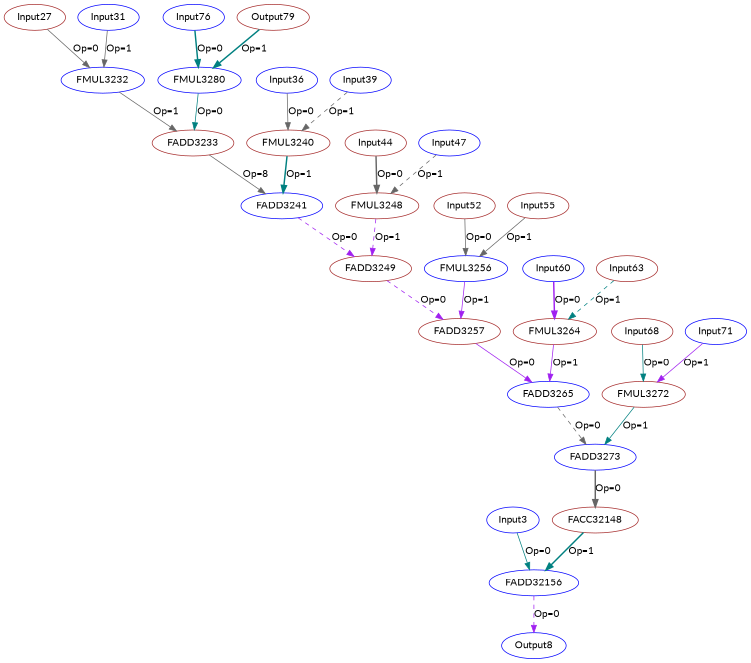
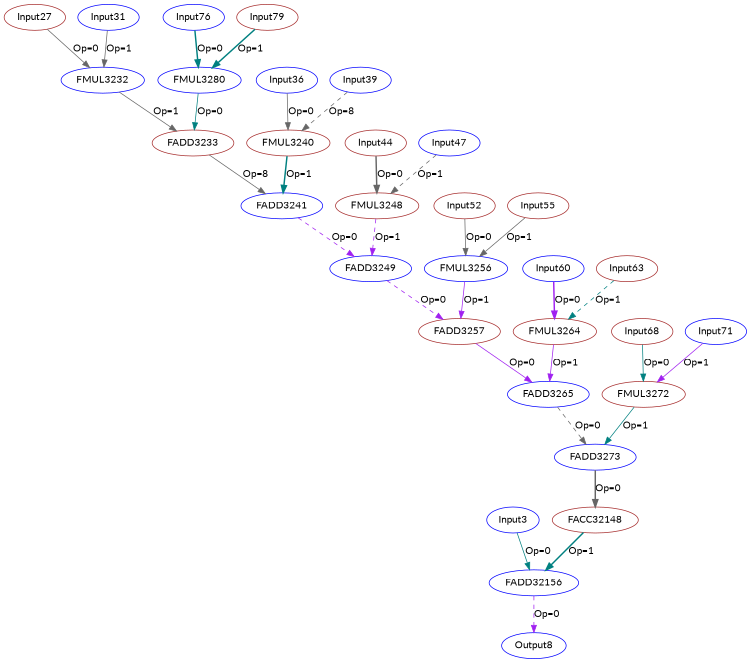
  digraph {
    fontname=Lato
    node [color=blue fontname=Lato opcode=Input]
    edge [color=gray40 fontname=Lato operand=0 style=solid]
    Input3 [offset="0, 0" pattern="0, 7, 0, 3, 4, 8" ref_name=arg]
    FADD32156 [opcode=FADD32]
    Output8 [offset="0, 0" opcode=Output pattern="0, 7, 0, 3, 4, 8" ref_name=arg3]
    Input27 [color=brown offset="0, 0" pattern="920, 7, 206080, 3, -428712, 8" ref_name=arg1]
    FMUL3232 [opcode=FMUL32]
    FADD3233 [color=brown opcode=FADD32]
    Input31 [offset="0, 0" pattern="28, 7, 28, 3, -560, 8" ref_name=arg2]
    FADD3241 [opcode=FADD32]
-   FADD3249 [color=brown opcode=FADD32]
+   FADD3249 [opcode=FADD32]
    Input36 [offset="0, 12" pattern="920, 7, 206080, 3, -428712, 8" ref_name=arg1]
    FMUL3240 [color=brown opcode=FMUL32]
    Input39 [offset="0, 4" pattern="28, 7, 28, 3, -560, 8" ref_name=arg2]
    FADD3257 [color=brown opcode=FADD32]
    Input44 [color=brown offset="0, 8" pattern="920, 7, 206080, 3, -428712, 8" ref_name=arg1]
    FMUL3248 [color=brown opcode=FMUL32]
    Input47 [offset="0, 8" pattern="28, 7, 28, 3, -560, 8" ref_name=arg2]
    FADD3265 [opcode=FADD32]
    Input52 [color=brown offset="0, 12" pattern="920, 7, 206080, 3, -428712, 8" ref_name=arg1]
    FMUL3256 [opcode=FMUL32]
    Input55 [color=brown offset="0, 12" pattern="28, 7, 28, 3, -560, 8" ref_name=arg2]
    FADD3273 [opcode=FADD32]
    Input60 [offset="0, 16" pattern="920, 7, 206080, 3, -428712, 8" ref_name=arg1]
    FMUL3264 [color=brown opcode=FMUL32]
    Input63 [color=brown offset="0, 16" pattern="28, 7, 28, 3, -560, 8" ref_name=arg2]
    FACC32148 [acc_first=1 acc_params="0, 21, 1, 8" color=brown opcode=FACC32]
    Input68 [color=brown offset="0, 20" pattern="920, 7, 206080, 3, -428712, 8" ref_name=arg1]
    FMUL3272 [color=brown opcode=FMUL32]
    Input71 [offset="0, 20" pattern="28, 7, 28, 3, -560, 8" ref_name=arg2]
    Input76 [offset="0, 24" pattern="920, 7, 206080, 3, -428712, 8" ref_name=arg1]
    FMUL3280 [opcode=FMUL32]
-   Input79 [color=brown offset="0, 24" pattern="28, 7, 28, 3, -560, 8" ref_name=arg2 label=Output79]
+   Input79 [color=brown offset="0, 24" pattern="28, 7, 28, 3, -560, 8" ref_name=arg2]
    Input3 -> FADD32156 [color=teal label="Op=0"]
    FADD32156 -> Output8 [color=purple label="Op=0" style=dashed]
    Input27 -> FMUL3232 [label="Op=0"]
    FMUL3232 -> FADD3233 [label="Op=1" operand=1]
    FADD3233 -> FADD3241 [label="Op=8"]
    Input31 -> FMUL3232 [label="Op=1" operand=1]
    FADD3241 -> FADD3249 [color=purple label="Op=0" style=dashed]
    FADD3249 -> FADD3257 [color=purple label="Op=0" style=dashed]
    Input36 -> FMUL3240 [label="Op=0"]
    FMUL3240 -> FADD3241 [color=teal label="Op=1" operand=1 style=bold]
-   Input39 -> FMUL3240 [label="Op=1" operand=1 style=dashed]
+   Input39 -> FMUL3240 [label="Op=8" operand=1 style=dashed]
    FADD3257 -> FADD3265 [color=purple label="Op=0"]
    Input44 -> FMUL3248 [label="Op=0" style=bold]
    FMUL3248 -> FADD3249 [color=purple label="Op=1" operand=1 style=dashed]
    Input47 -> FMUL3248 [label="Op=1" operand=1 style=dashed]
    FADD3265 -> FADD3273 [label="Op=0" style=dashed]
    Input52 -> FMUL3256 [label="Op=0"]
    FMUL3256 -> FADD3257 [color=purple label="Op=1" operand=1]
    Input55 -> FMUL3256 [label="Op=1" operand=1]
    FADD3273 -> FACC32148 [label="Op=0" style=bold]
    Input60 -> FMUL3264 [color=purple label="Op=0" style=bold]
    FMUL3264 -> FADD3265 [color=purple label="Op=1" operand=1]
    Input63 -> FMUL3264 [color=teal label="Op=1" operand=1 style=dashed]
    FACC32148 -> FADD32156 [color=teal label="Op=1" operand=1 style=bold]
    Input68 -> FMUL3272 [color=teal label="Op=0"]
    FMUL3272 -> FADD3273 [color=teal label="Op=1" operand=1]
    Input71 -> FMUL3272 [color=purple label="Op=1" operand=1]
    Input76 -> FMUL3280 [color=teal label="Op=0" style=bold]
    FMUL3280 -> FADD3233 [color=teal label="Op=0"]
    Input79 -> FMUL3280 [color=teal label="Op=1" operand=1 style=bold]
  }
